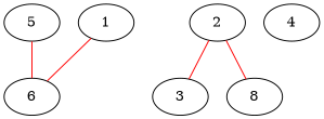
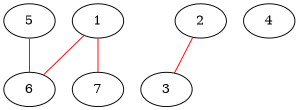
  graph {
    edge [color=red]
    5
    6
    1
+   7
    2
    3
-   8
    4
    5 -- 6
    1 -- 6
+   1 -- 7
    2 -- 3
-   2 -- 8
  }
